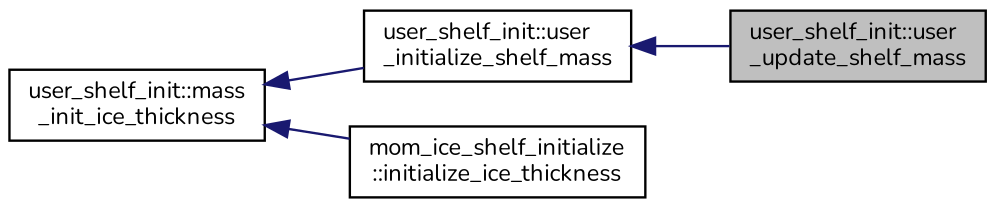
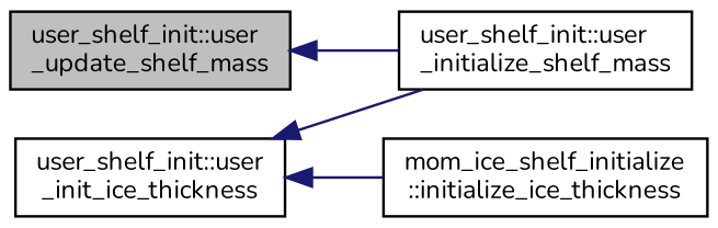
  digraph {
    fontname=Nunito
    rankdir=LR
    node [color=black fillcolor=white fontname=Nunito fontsize=10 shape=record style=filled]
    edge [color=midnightblue dir=back fontname=Nunito fontsize=10 labelfontname=Helvetica labelfontsize=10 style=solid]
    n1 [fillcolor=grey75 fontcolor=black height=0.2 label="user_shelf_init::user\l_update_shelf_mass" width=0.4]
    n2 [height=0.2 label="user_shelf_init::user\l_initialize_shelf_mass" width=0.4]
-   n3 [height=0.2 label="user_shelf_init::mass\l_init_ice_thickness" width=0.4]
+   n3 [height=0.2 label="user_shelf_init::user\l_init_ice_thickness" width=0.4]
    n4 [height=0.2 label="mom_ice_shelf_initialize\l::initialize_ice_thickness" width=0.4]
-   n2 -> n1
+   n1 -> n2
    n3 -> n2
    n3 -> n4
  }
